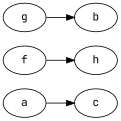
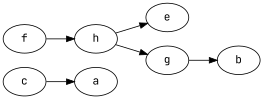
  digraph {
    fontname="JetBrains Mono"
    rankdir=LR
    node [fontname="JetBrains Mono"]
    edge [fontname="JetBrains Mono"]
    a
    c
    h
+   e
    g
    f
    b
-   a -> c
+   c -> a
+   h -> e
+   h -> g
    g -> b
    f -> h
  }
